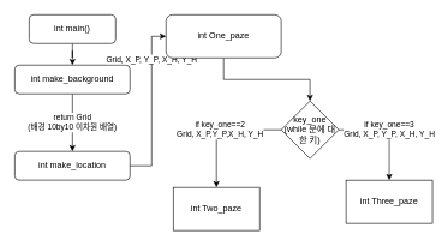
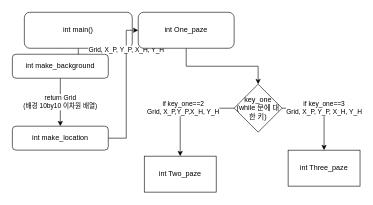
  <mxCell id="0" />
  <mxCell id="1" parent="0" />
  <mxCell id="2" value="" style="edgeStyle=orthogonalEdgeStyle;rounded=0;orthogonalLoop=1;jettySize=auto;html=1;" edge="1" parent="1" source="3" target="5"><mxGeometry relative="1" as="geometry" /></mxCell>
- <mxCell id="3" value="int main()" style="rounded=1;whiteSpace=wrap;html=1;fontSize=12;glass=0;strokeWidth=1;shadow=0;" parent="1" vertex="1"><mxGeometry x="40" y="20" width="120" height="40" as="geometry" /></mxCell>
+ <mxCell id="3" value="int main()" style="rounded=1;whiteSpace=wrap;html=1;fontSize=12;glass=0;strokeWidth=1;shadow=0;" parent="1" vertex="1"><mxGeometry x="40" y="20" width="180" height="60" as="geometry" /></mxCell>
  <mxCell id="4" value="return Grid&lt;div&gt;(배경 10by10 이차원 배열)&lt;/div&gt;" style="edgeStyle=orthogonalEdgeStyle;rounded=0;orthogonalLoop=1;jettySize=auto;html=1;entryX=0.5;entryY=0;entryDx=0;entryDy=0;" edge="1" parent="1" source="5" target="7"><mxGeometry relative="1" as="geometry"><mxPoint x="100" y="170" as="targetPoint" /></mxGeometry></mxCell>
  <mxCell id="5" value="int make_background" style="rounded=1;whiteSpace=wrap;html=1;fontSize=12;glass=0;strokeWidth=1;shadow=0;" parent="1" vertex="1"><mxGeometry x="20" y="90" width="160" height="40" as="geometry" /></mxCell>
  <mxCell id="6" value="Grid, X_P, Y_P, X_H, Y_H" style="edgeStyle=orthogonalEdgeStyle;rounded=0;orthogonalLoop=1;jettySize=auto;html=1;" edge="1" parent="1" source="7" target="9"><mxGeometry x="0.548" relative="1" as="geometry"><Array as="points"><mxPoint x="210" y="230" /><mxPoint x="210" y="50" /></Array><mxPoint as="offset" /></mxGeometry></mxCell>
  <mxCell id="7" value="int make_location" style="rounded=1;whiteSpace=wrap;html=1;fontSize=12;glass=0;strokeWidth=1;shadow=0;" vertex="1" parent="1"><mxGeometry x="20" y="210" width="160" height="40" as="geometry" /></mxCell>
  <mxCell id="8" value="" style="edgeStyle=orthogonalEdgeStyle;rounded=0;orthogonalLoop=1;jettySize=auto;html=1;" edge="1" parent="1" source="9" target="12"><mxGeometry relative="1" as="geometry" /></mxCell>
  <mxCell id="9" value="int One_paze" style="whiteSpace=wrap;html=1;rounded=1;glass=0;strokeWidth=1;shadow=0;" vertex="1" parent="1"><mxGeometry x="230" y="20" width="160" height="60" as="geometry" /></mxCell>
  <mxCell id="10" value="&lt;div&gt;if key_one==2&lt;/div&gt;Grid, X_P,Y_P,X_H, Y_H" style="edgeStyle=orthogonalEdgeStyle;rounded=0;orthogonalLoop=1;jettySize=auto;html=1;" edge="1" parent="1" source="12" target="13"><mxGeometry x="0.004" relative="1" as="geometry"><mxPoint as="offset" /></mxGeometry></mxCell>
  <mxCell id="11" value="&lt;div&gt;if key_one==3&lt;/div&gt;Grid, X_P, Y_P, X_H, Y_H" style="edgeStyle=orthogonalEdgeStyle;rounded=0;orthogonalLoop=1;jettySize=auto;html=1;" edge="1" parent="1" source="12" target="14"><mxGeometry x="0.004" relative="1" as="geometry"><mxPoint as="offset" /></mxGeometry></mxCell>
  <mxCell id="12" value="key_one&lt;div&gt;(while 문에 대한 키)&lt;/div&gt;" style="rhombus;whiteSpace=wrap;html=1;" vertex="1" parent="1"><mxGeometry x="390" y="140" width="80" height="80" as="geometry" /></mxCell>
  <mxCell id="13" value="int Two_paze" style="whiteSpace=wrap;html=1;" vertex="1" parent="1"><mxGeometry x="240" y="260" width="120" height="60" as="geometry" /></mxCell>
  <mxCell id="14" value="int Three_paze" style="whiteSpace=wrap;html=1;" vertex="1" parent="1"><mxGeometry x="480" y="250" width="120" height="60" as="geometry" /></mxCell>
